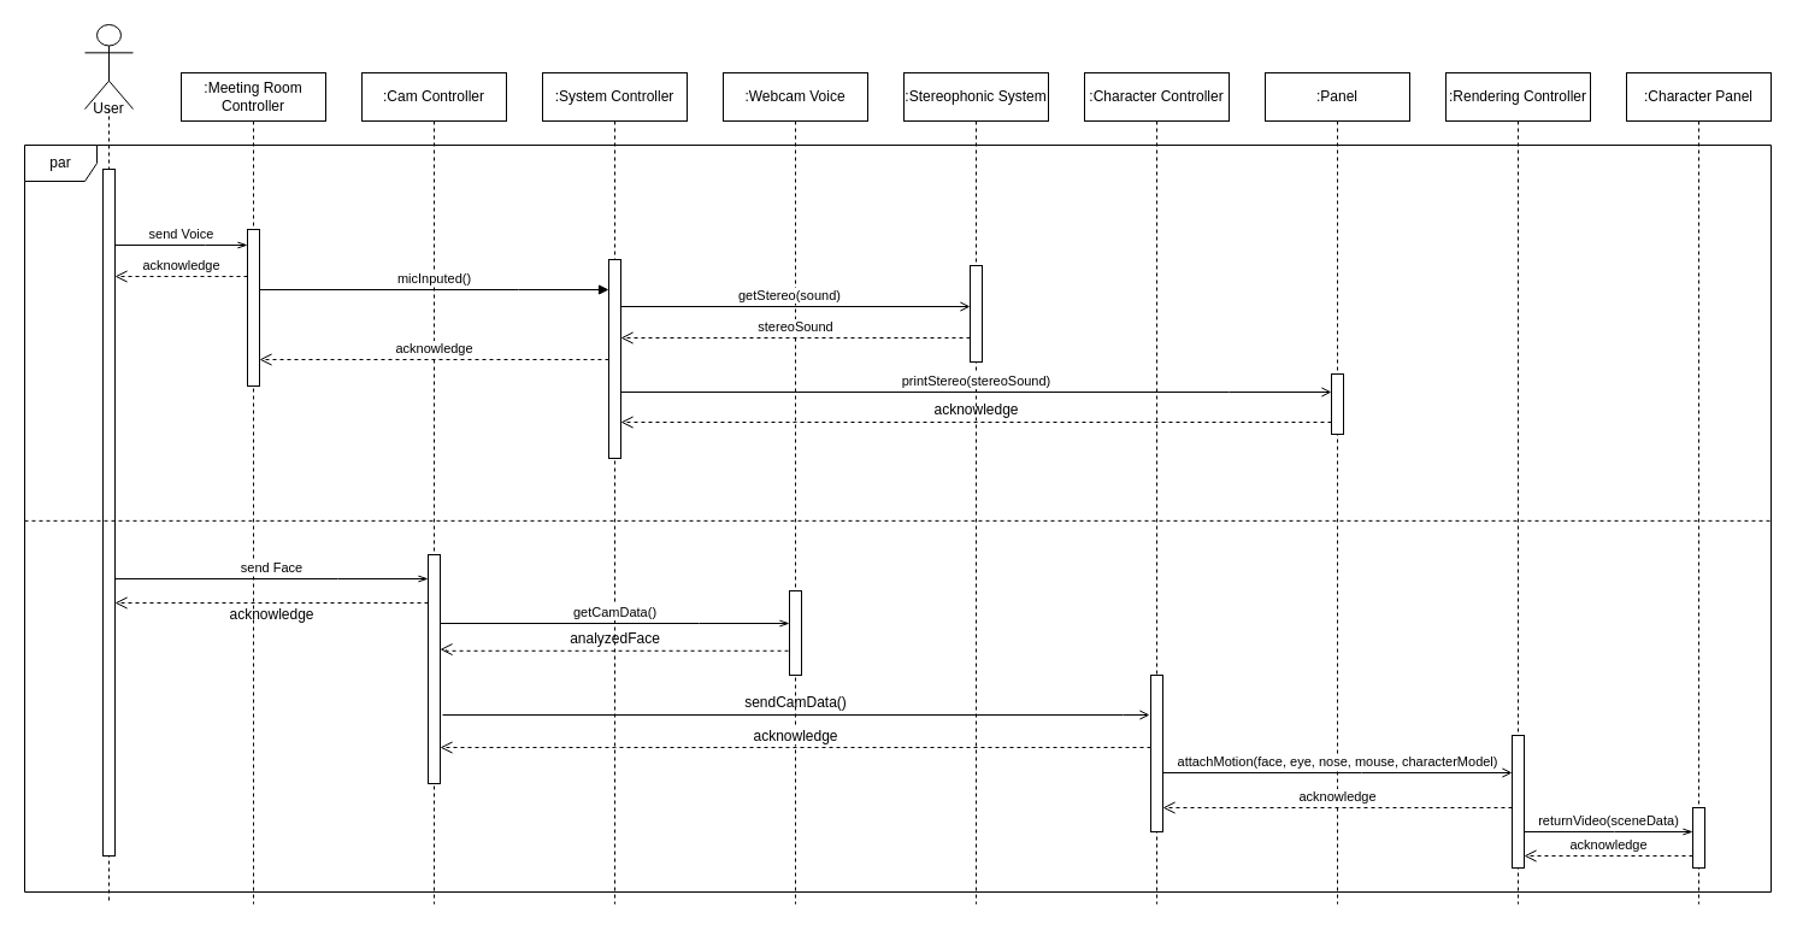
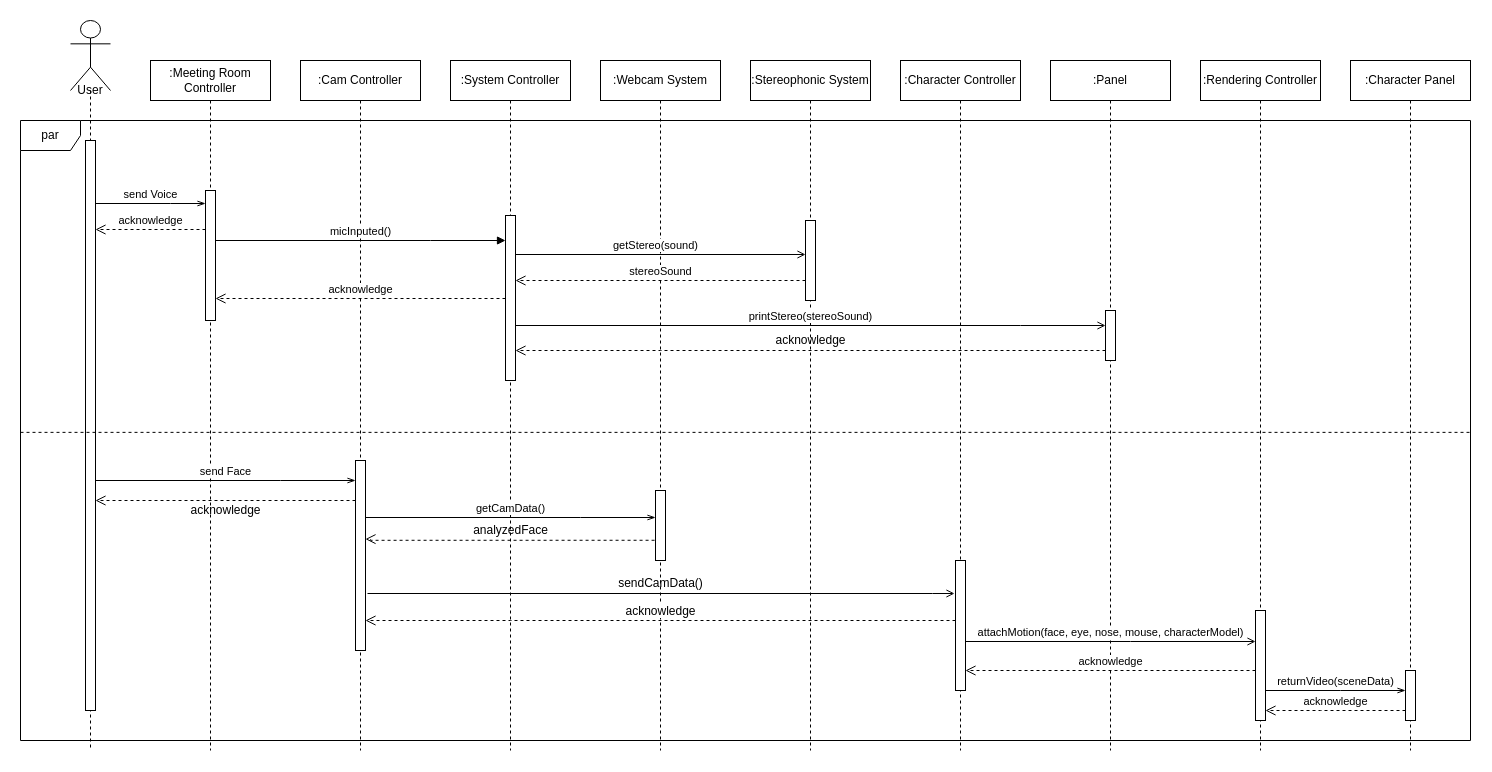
  <mxCell id="0" />
  <mxCell id="1" parent="0" />
  <mxCell id="2" value="par" style="shape=umlFrame;whiteSpace=wrap;html=1;" parent="1" vertex="1"><mxGeometry x="20" y="120" width="1450" height="620" as="geometry" /></mxCell>
  <mxCell id="3" value=":Meeting Room Controller" style="shape=umlLifeline;perimeter=lifelinePerimeter;whiteSpace=wrap;html=1;container=1;collapsible=0;recursiveResize=0;outlineConnect=0;" parent="1" vertex="1"><mxGeometry x="150" y="60" width="120" height="690" as="geometry" /></mxCell>
  <mxCell id="4" value="" style="html=1;points=[];perimeter=orthogonalPerimeter;" parent="3" vertex="1"><mxGeometry x="55" y="130" width="10" height="130" as="geometry" /></mxCell>
  <mxCell id="5" value=":Cam Controller" style="shape=umlLifeline;perimeter=lifelinePerimeter;whiteSpace=wrap;html=1;container=1;collapsible=0;recursiveResize=0;outlineConnect=0;" parent="1" vertex="1"><mxGeometry x="300" y="60" width="120" height="690" as="geometry" /></mxCell>
  <mxCell id="6" value="" style="html=1;points=[];perimeter=orthogonalPerimeter;" parent="5" vertex="1"><mxGeometry x="55" y="400" width="10" height="190" as="geometry" /></mxCell>
  <mxCell id="7" value=":System Controller" style="shape=umlLifeline;perimeter=lifelinePerimeter;whiteSpace=wrap;html=1;container=1;collapsible=0;recursiveResize=0;outlineConnect=0;" parent="1" vertex="1"><mxGeometry x="450" y="60" width="120" height="690" as="geometry" /></mxCell>
  <mxCell id="8" value="" style="html=1;points=[];perimeter=orthogonalPerimeter;" parent="7" vertex="1"><mxGeometry x="55" y="155" width="10" height="165" as="geometry" /></mxCell>
- <mxCell id="9" value=":Webcam Voice" style="shape=umlLifeline;perimeter=lifelinePerimeter;whiteSpace=wrap;html=1;container=1;collapsible=0;recursiveResize=0;outlineConnect=0;" parent="1" vertex="1"><mxGeometry x="600" y="60" width="120" height="690" as="geometry" /></mxCell>
+ <mxCell id="9" value=":Webcam System" style="shape=umlLifeline;perimeter=lifelinePerimeter;whiteSpace=wrap;html=1;container=1;collapsible=0;recursiveResize=0;outlineConnect=0;" parent="1" vertex="1"><mxGeometry x="600" y="60" width="120" height="690" as="geometry" /></mxCell>
  <mxCell id="10" value="" style="html=1;points=[];perimeter=orthogonalPerimeter;" parent="9" vertex="1"><mxGeometry x="55" y="430" width="10" height="70" as="geometry" /></mxCell>
  <mxCell id="11" value=":Stereophonic System" style="shape=umlLifeline;perimeter=lifelinePerimeter;whiteSpace=wrap;html=1;container=1;collapsible=0;recursiveResize=0;outlineConnect=0;" parent="1" vertex="1"><mxGeometry x="750" y="60" width="120" height="690" as="geometry" /></mxCell>
  <mxCell id="12" value="" style="html=1;points=[];perimeter=orthogonalPerimeter;" parent="11" vertex="1"><mxGeometry x="55" y="160" width="10" height="80" as="geometry" /></mxCell>
  <mxCell id="13" value="acknowledge" style="text;html=1;align=center;verticalAlign=middle;resizable=0;points=[];autosize=1;strokeColor=none;" parent="11" vertex="1"><mxGeometry x="15" y="270" width="90" height="20" as="geometry" /></mxCell>
  <mxCell id="14" value=":Character Controller" style="shape=umlLifeline;perimeter=lifelinePerimeter;whiteSpace=wrap;html=1;container=1;collapsible=0;recursiveResize=0;outlineConnect=0;" parent="1" vertex="1"><mxGeometry x="900" y="60" width="120" height="690" as="geometry" /></mxCell>
  <mxCell id="15" value="" style="html=1;points=[];perimeter=orthogonalPerimeter;" parent="14" vertex="1"><mxGeometry x="55" y="500" width="10" height="130" as="geometry" /></mxCell>
  <mxCell id="16" value=":Panel" style="shape=umlLifeline;perimeter=lifelinePerimeter;whiteSpace=wrap;html=1;container=1;collapsible=0;recursiveResize=0;outlineConnect=0;" parent="1" vertex="1"><mxGeometry x="1050" y="60" width="120" height="690" as="geometry" /></mxCell>
  <mxCell id="17" value="" style="html=1;points=[];perimeter=orthogonalPerimeter;" parent="16" vertex="1"><mxGeometry x="55" y="250" width="10" height="50" as="geometry" /></mxCell>
  <mxCell id="18" value="" style="shape=umlLifeline;participant=umlActor;perimeter=lifelinePerimeter;whiteSpace=wrap;html=1;container=1;collapsible=0;recursiveResize=0;verticalAlign=top;spacingTop=36;outlineConnect=0;size=70;" parent="1" vertex="1"><mxGeometry x="70" y="20" width="40" height="730" as="geometry" /></mxCell>
  <mxCell id="19" value="" style="html=1;points=[];perimeter=orthogonalPerimeter;" parent="18" vertex="1"><mxGeometry x="15" y="120" width="10" height="570" as="geometry" /></mxCell>
  <mxCell id="20" value="User" style="text;html=1;strokeColor=none;fillColor=none;align=center;verticalAlign=middle;whiteSpace=wrap;rounded=0;" parent="18" vertex="1"><mxGeometry y="60" width="40" height="20" as="geometry" /></mxCell>
  <mxCell id="21" value="send Voice" style="html=1;verticalAlign=bottom;endArrow=openThin;rounded=0;edgeStyle=orthogonalEdgeStyle;endFill=0;" parent="1" edge="1"><mxGeometry width="80" relative="1" as="geometry"><mxPoint x="95" y="203" as="sourcePoint" /><mxPoint x="205" y="203" as="targetPoint" /><Array as="points"><mxPoint x="170" y="203" /><mxPoint x="170" y="203" /></Array></mxGeometry></mxCell>
  <mxCell id="22" value="micInputed()" style="html=1;verticalAlign=bottom;endArrow=block;rounded=0;edgeStyle=orthogonalEdgeStyle;endFill=1;" parent="1" source="4" target="8" edge="1"><mxGeometry width="80" relative="1" as="geometry"><mxPoint x="350" y="240" as="sourcePoint" /><mxPoint x="500" y="240" as="targetPoint" /><Array as="points"><mxPoint x="430" y="240" /><mxPoint x="430" y="240" /></Array></mxGeometry></mxCell>
  <mxCell id="23" value="acknowledge" style="html=1;verticalAlign=bottom;endArrow=open;dashed=1;endSize=8;rounded=0;edgeStyle=orthogonalEdgeStyle;" parent="1" edge="1"><mxGeometry relative="1" as="geometry"><mxPoint x="205" y="229" as="sourcePoint" /><mxPoint x="95" y="229" as="targetPoint" /><Array as="points"><mxPoint x="190" y="229" /><mxPoint x="190" y="229" /></Array></mxGeometry></mxCell>
  <mxCell id="24" value="acknowledge" style="html=1;verticalAlign=bottom;endArrow=open;dashed=1;endSize=8;rounded=0;edgeStyle=orthogonalEdgeStyle;" parent="1" source="8" edge="1"><mxGeometry relative="1" as="geometry"><mxPoint x="470" y="300" as="sourcePoint" /><mxPoint x="215" y="298" as="targetPoint" /><Array as="points"><mxPoint x="215" y="298" /></Array></mxGeometry></mxCell>
  <mxCell id="25" value="stereoSound" style="html=1;verticalAlign=bottom;endArrow=open;dashed=1;endSize=8;rounded=0;edgeStyle=orthogonalEdgeStyle;" parent="1" source="12" target="8" edge="1"><mxGeometry relative="1" as="geometry"><mxPoint x="930" y="390" as="sourcePoint" /><mxPoint x="780" y="390" as="targetPoint" /><Array as="points"><mxPoint x="590" y="280" /><mxPoint x="590" y="280" /></Array></mxGeometry></mxCell>
  <mxCell id="26" value="printStereo(stereoSound)" style="html=1;verticalAlign=bottom;endArrow=open;rounded=0;edgeStyle=orthogonalEdgeStyle;endFill=0;" parent="1" source="8" target="17" edge="1"><mxGeometry width="80" relative="1" as="geometry"><mxPoint x="960" y="270" as="sourcePoint" /><mxPoint x="1310" y="270" as="targetPoint" /><Array as="points"><mxPoint x="1020" y="325" /><mxPoint x="1020" y="325" /></Array></mxGeometry></mxCell>
  <mxCell id="27" value="" style="html=1;verticalAlign=bottom;endArrow=open;dashed=1;endSize=8;rounded=0;edgeStyle=orthogonalEdgeStyle;" parent="1" source="17" target="8" edge="1"><mxGeometry relative="1" as="geometry"><mxPoint x="1320" y="300" as="sourcePoint" /><mxPoint x="970" y="300" as="targetPoint" /><Array as="points"><mxPoint x="660" y="350" /><mxPoint x="660" y="350" /></Array></mxGeometry></mxCell>
  <mxCell id="28" value="send Face" style="html=1;verticalAlign=bottom;endArrow=openThin;rounded=0;edgeStyle=orthogonalEdgeStyle;endFill=0;" parent="1" source="19" target="6" edge="1"><mxGeometry width="80" relative="1" as="geometry"><mxPoint x="160" y="550" as="sourcePoint" /><mxPoint x="310" y="550" as="targetPoint" /><Array as="points"><mxPoint x="280" y="480" /><mxPoint x="280" y="480" /></Array></mxGeometry></mxCell>
  <mxCell id="29" value="getCamData()" style="html=1;verticalAlign=bottom;endArrow=openThin;rounded=0;edgeStyle=orthogonalEdgeStyle;endFill=0;" parent="1" edge="1"><mxGeometry width="80" relative="1" as="geometry"><mxPoint x="365" y="517" as="sourcePoint" /><mxPoint x="655" y="517" as="targetPoint" /><Array as="points"><mxPoint x="580" y="517" /><mxPoint x="580" y="517" /></Array></mxGeometry></mxCell>
  <mxCell id="30" value="" style="html=1;verticalAlign=bottom;endArrow=open;dashed=1;endSize=8;rounded=0;edgeStyle=orthogonalEdgeStyle;" parent="1" source="6" target="19" edge="1"><mxGeometry relative="1" as="geometry"><mxPoint x="420" y="640" as="sourcePoint" /><mxPoint x="70" y="640" as="targetPoint" /><Array as="points"><mxPoint x="290" y="500" /><mxPoint x="290" y="500" /></Array></mxGeometry></mxCell>
  <mxCell id="31" value="acknowledge" style="text;html=1;align=center;verticalAlign=middle;resizable=0;points=[];autosize=1;strokeColor=none;" parent="1" vertex="1"><mxGeometry x="180" y="500" width="90" height="20" as="geometry" /></mxCell>
  <mxCell id="32" value=":Rendering Controller" style="shape=umlLifeline;perimeter=lifelinePerimeter;whiteSpace=wrap;html=1;container=1;collapsible=0;recursiveResize=0;outlineConnect=0;" parent="1" vertex="1"><mxGeometry x="1200" y="60" width="120" height="690" as="geometry" /></mxCell>
  <mxCell id="33" value="" style="html=1;points=[];perimeter=orthogonalPerimeter;" parent="32" vertex="1"><mxGeometry x="55" y="550" width="10" height="110" as="geometry" /></mxCell>
  <mxCell id="34" value=":Character Panel" style="shape=umlLifeline;perimeter=lifelinePerimeter;whiteSpace=wrap;html=1;container=1;collapsible=0;recursiveResize=0;outlineConnect=0;" parent="1" vertex="1"><mxGeometry x="1350" y="60" width="120" height="690" as="geometry" /></mxCell>
  <mxCell id="35" value="" style="html=1;points=[];perimeter=orthogonalPerimeter;" parent="34" vertex="1"><mxGeometry x="55" y="610" width="10" height="50" as="geometry" /></mxCell>
  <mxCell id="36" value="" style="edgeStyle=none;rounded=0;orthogonalLoop=1;jettySize=auto;html=1;dashed=1;endArrow=none;endFill=0;exitX=0;exitY=0.503;exitDx=0;exitDy=0;exitPerimeter=0;entryX=1;entryY=0.503;entryDx=0;entryDy=0;entryPerimeter=0;" parent="1" source="2" target="2" edge="1"><mxGeometry relative="1" as="geometry"><mxPoint x="140" y="430" as="sourcePoint" /></mxGeometry></mxCell>
  <mxCell id="37" value="attachMotion(face, eye, nose, mouse, characterModel)" style="html=1;verticalAlign=bottom;endArrow=open;rounded=0;edgeStyle=orthogonalEdgeStyle;endFill=0;" parent="1" edge="1"><mxGeometry width="80" relative="1" as="geometry"><mxPoint x="965" y="641" as="sourcePoint" /><mxPoint x="1255" y="641" as="targetPoint" /><Array as="points"><mxPoint x="1130" y="641" /><mxPoint x="1130" y="641" /></Array></mxGeometry></mxCell>
  <mxCell id="38" value="returnVideo(sceneData)" style="html=1;verticalAlign=bottom;endArrow=openThin;rounded=0;edgeStyle=orthogonalEdgeStyle;endFill=0;" parent="1" source="33" target="35" edge="1"><mxGeometry width="80" relative="1" as="geometry"><mxPoint x="1260" y="640" as="sourcePoint" /><mxPoint x="1550" y="640" as="targetPoint" /><Array as="points"><mxPoint x="1340" y="690" /><mxPoint x="1340" y="690" /></Array></mxGeometry></mxCell>
  <mxCell id="39" value="acknowledge" style="html=1;verticalAlign=bottom;endArrow=open;dashed=1;endSize=8;rounded=0;edgeStyle=orthogonalEdgeStyle;" parent="1" source="33" target="15" edge="1"><mxGeometry relative="1" as="geometry"><mxPoint x="1415" y="560" as="sourcePoint" /><mxPoint x="675" y="560" as="targetPoint" /><Array as="points"><mxPoint x="1210" y="670" /><mxPoint x="1210" y="670" /></Array></mxGeometry></mxCell>
  <mxCell id="40" value="acknowledge" style="html=1;verticalAlign=bottom;endArrow=open;dashed=1;endSize=8;rounded=0;edgeStyle=orthogonalEdgeStyle;" parent="1" source="35" target="33" edge="1"><mxGeometry relative="1" as="geometry"><mxPoint x="1430" y="680" as="sourcePoint" /><mxPoint x="990" y="680" as="targetPoint" /><Array as="points"><mxPoint x="1320" y="710" /><mxPoint x="1320" y="710" /></Array></mxGeometry></mxCell>
  <mxCell id="41" value="" style="html=1;verticalAlign=bottom;endArrow=open;dashed=1;endSize=8;rounded=0;edgeStyle=orthogonalEdgeStyle;entryX=0.997;entryY=0.313;entryDx=0;entryDy=0;entryPerimeter=0;exitX=-0.093;exitY=0.711;exitDx=0;exitDy=0;exitPerimeter=0;" edge="1" parent="1" source="10"><mxGeometry relative="1" as="geometry"><mxPoint x="653.5" y="536" as="sourcePoint" /><mxPoint x="364.97" y="538.6" as="targetPoint" /><Array as="points"><mxPoint x="370" y="540" /><mxPoint x="370" y="539" /></Array></mxGeometry></mxCell>
  <mxCell id="42" value="analyzedFace" style="text;html=1;align=center;verticalAlign=middle;resizable=0;points=[];autosize=1;strokeColor=none;" vertex="1" parent="1"><mxGeometry x="465" y="520" width="90" height="20" as="geometry" /></mxCell>
  <mxCell id="43" style="edgeStyle=orthogonalEdgeStyle;rounded=0;orthogonalLoop=1;jettySize=auto;html=1;endArrow=open;endFill=0;" edge="1" parent="1"><mxGeometry relative="1" as="geometry"><mxPoint x="367" y="593" as="sourcePoint" /><mxPoint x="954" y="593" as="targetPoint" /><Array as="points"><mxPoint x="932" y="593" /><mxPoint x="932" y="593" /></Array></mxGeometry></mxCell>
  <mxCell id="44" value="sendCamData()" style="text;html=1;align=center;verticalAlign=middle;resizable=0;points=[];autosize=1;strokeColor=none;" vertex="1" parent="1"><mxGeometry x="610" y="573" width="100" height="20" as="geometry" /></mxCell>
  <mxCell id="45" value="&lt;font style=&quot;font-size: 12px&quot;&gt;acknowledge&lt;/font&gt;" style="html=1;verticalAlign=bottom;endArrow=open;dashed=1;endSize=8;rounded=0;edgeStyle=orthogonalEdgeStyle;" edge="1" parent="1" target="6"><mxGeometry relative="1" as="geometry"><mxPoint x="955" y="619.999" as="sourcePoint" /><mxPoint x="450" y="590" as="targetPoint" /><Array as="points"><mxPoint x="510" y="620" /><mxPoint x="510" y="620" /></Array></mxGeometry></mxCell>
  <mxCell id="46" value="getStereo(sound)" style="html=1;verticalAlign=bottom;endArrow=open;rounded=0;edgeStyle=orthogonalEdgeStyle;endFill=0;" edge="1" parent="1"><mxGeometry width="80" relative="1" as="geometry"><mxPoint x="515" y="263.999" as="sourcePoint" /><mxPoint x="805" y="254" as="targetPoint" /><Array as="points"><mxPoint x="515" y="254" /></Array></mxGeometry></mxCell>
